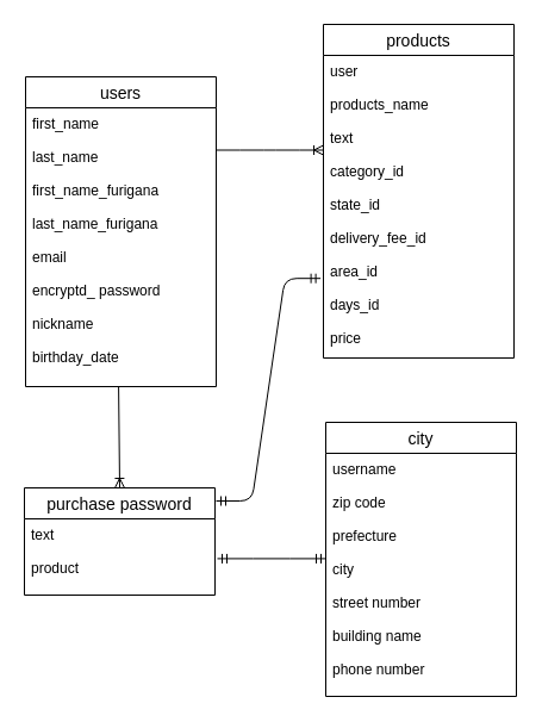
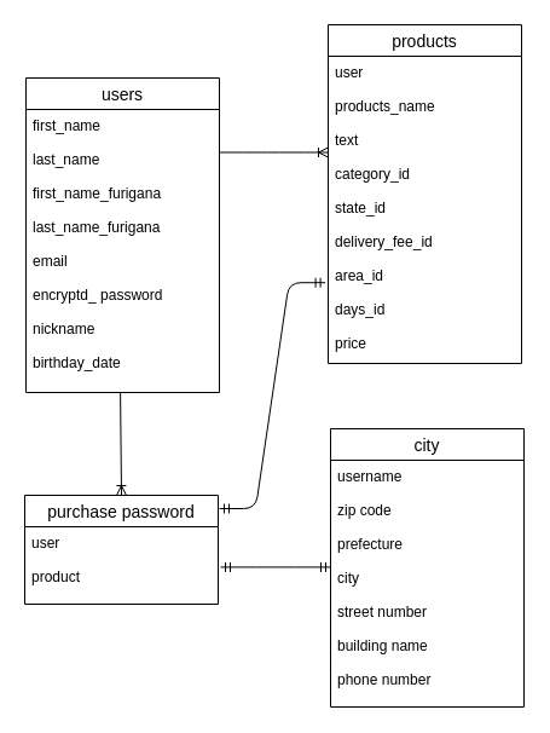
  <mxCell id="0" />
  <mxCell id="1" parent="0" />
  <mxCell id="2" value="users" style="swimlane;fontStyle=0;childLayout=stackLayout;horizontal=1;startSize=26;horizontalStack=0;resizeParent=1;resizeParentMax=0;resizeLast=0;collapsible=1;marginBottom=0;align=center;fontSize=14;" vertex="1" parent="1"><mxGeometry x="21" y="64" width="160" height="260" as="geometry" /></mxCell>
  <mxCell id="3" value="first_name&#10;&#10;last_name&#10;&#10;first_name_furigana&#10;&#10;last_name_furigana&#10;&#10;email&#10;&#10;encryptd_ password&#10;&#10;nickname&#10;&#10;birthday_date" style="text;strokeColor=none;fillColor=none;spacingLeft=4;spacingRight=4;overflow=hidden;rotatable=0;points=[[0,0.5],[1,0.5]];portConstraint=eastwest;fontSize=12;labelBackgroundColor=none;fontColor=#000000;" vertex="1" parent="2"><mxGeometry y="26" width="160" height="234" as="geometry" /></mxCell>
  <mxCell id="4" value="products" style="swimlane;fontStyle=0;childLayout=stackLayout;horizontal=1;startSize=26;horizontalStack=0;resizeParent=1;resizeParentMax=0;resizeLast=0;collapsible=1;marginBottom=0;align=center;fontSize=14;" vertex="1" parent="1"><mxGeometry x="271" y="20" width="160" height="280" as="geometry" /></mxCell>
  <mxCell id="5" value="user&#10;&#10;products_name&#10;&#10;text&#10;&#10;category_id&#10;&#10;state_id&#10;&#10;delivery_fee_id&#10;&#10;area_id&#10;&#10;days_id&#10;&#10;price&#10;" style="text;strokeColor=none;fillColor=none;spacingLeft=4;spacingRight=4;overflow=hidden;rotatable=0;points=[[0,0.5],[1,0.5]];portConstraint=eastwest;fontSize=12;" vertex="1" parent="4"><mxGeometry y="26" width="160" height="254" as="geometry" /></mxCell>
  <mxCell id="6" value="" style="edgeStyle=entityRelationEdgeStyle;fontSize=12;html=1;endArrow=ERoneToMany;" edge="1" parent="1"><mxGeometry width="100" height="100" relative="1" as="geometry"><mxPoint x="181" y="125.5" as="sourcePoint" /><mxPoint x="271" y="125.5" as="targetPoint" /></mxGeometry></mxCell>
  <mxCell id="7" value="purchase password" style="swimlane;fontStyle=0;childLayout=stackLayout;horizontal=1;startSize=26;horizontalStack=0;resizeParent=1;resizeParentMax=0;resizeLast=0;collapsible=1;marginBottom=0;align=center;fontSize=14;" vertex="1" parent="1"><mxGeometry x="20" y="409" width="160" height="90" as="geometry" /></mxCell>
- <mxCell id="8" value="text&#10;&#10;product&#10;" style="text;strokeColor=none;fillColor=none;spacingLeft=4;spacingRight=4;overflow=hidden;rotatable=0;points=[[0,0.5],[1,0.5]];portConstraint=eastwest;fontSize=12;" vertex="1" parent="7"><mxGeometry y="26" width="160" height="64" as="geometry" /></mxCell>
+ <mxCell id="8" value="user&#10;&#10;product&#10;" style="text;strokeColor=none;fillColor=none;spacingLeft=4;spacingRight=4;overflow=hidden;rotatable=0;points=[[0,0.5],[1,0.5]];portConstraint=eastwest;fontSize=12;" vertex="1" parent="7"><mxGeometry y="26" width="160" height="64" as="geometry" /></mxCell>
  <mxCell id="9" value="" style="fontSize=12;html=1;endArrow=ERoneToMany;entryX=0.5;entryY=0;entryDx=0;entryDy=0;exitX=0.488;exitY=0.998;exitDx=0;exitDy=0;exitPerimeter=0;" edge="1" parent="1" source="3" target="7"><mxGeometry width="100" height="100" relative="1" as="geometry"><mxPoint x="100" y="329" as="sourcePoint" /><mxPoint x="100.29" y="314" as="targetPoint" /></mxGeometry></mxCell>
  <mxCell id="10" value="city" style="swimlane;fontStyle=0;childLayout=stackLayout;horizontal=1;startSize=26;horizontalStack=0;resizeParent=1;resizeParentMax=0;resizeLast=0;collapsible=1;marginBottom=0;align=center;fontSize=14;" vertex="1" parent="1"><mxGeometry x="273" y="354" width="160" height="230" as="geometry" /></mxCell>
  <mxCell id="11" value="username&#10;&#10;zip code&#10;&#10;prefecture&#10;&#10;city&#10;&#10;street number&#10;&#10;building name&#10;&#10;phone number" style="text;strokeColor=none;fillColor=none;spacingLeft=4;spacingRight=4;overflow=hidden;rotatable=0;points=[[0,0.5],[1,0.5]];portConstraint=eastwest;fontSize=12;" vertex="1" parent="10"><mxGeometry y="26" width="160" height="204" as="geometry" /></mxCell>
  <mxCell id="12" value="" style="edgeStyle=entityRelationEdgeStyle;fontSize=12;html=1;endArrow=ERmandOne;startArrow=ERmandOne;strokeColor=#000000;rounded=0;" edge="1" parent="1"><mxGeometry width="100" height="100" relative="1" as="geometry"><mxPoint x="182" y="468.41" as="sourcePoint" /><mxPoint x="273" y="468.41" as="targetPoint" /></mxGeometry></mxCell>
  <mxCell id="13" value="" style="edgeStyle=entityRelationEdgeStyle;fontSize=12;html=1;endArrow=ERmandOne;startArrow=ERmandOne;strokeColor=#000000;entryX=-0.015;entryY=0.737;entryDx=0;entryDy=0;entryPerimeter=0;" edge="1" parent="1" target="5"><mxGeometry width="100" height="100" relative="1" as="geometry"><mxPoint x="181" y="420" as="sourcePoint" /><mxPoint x="281" y="320" as="targetPoint" /></mxGeometry></mxCell>
